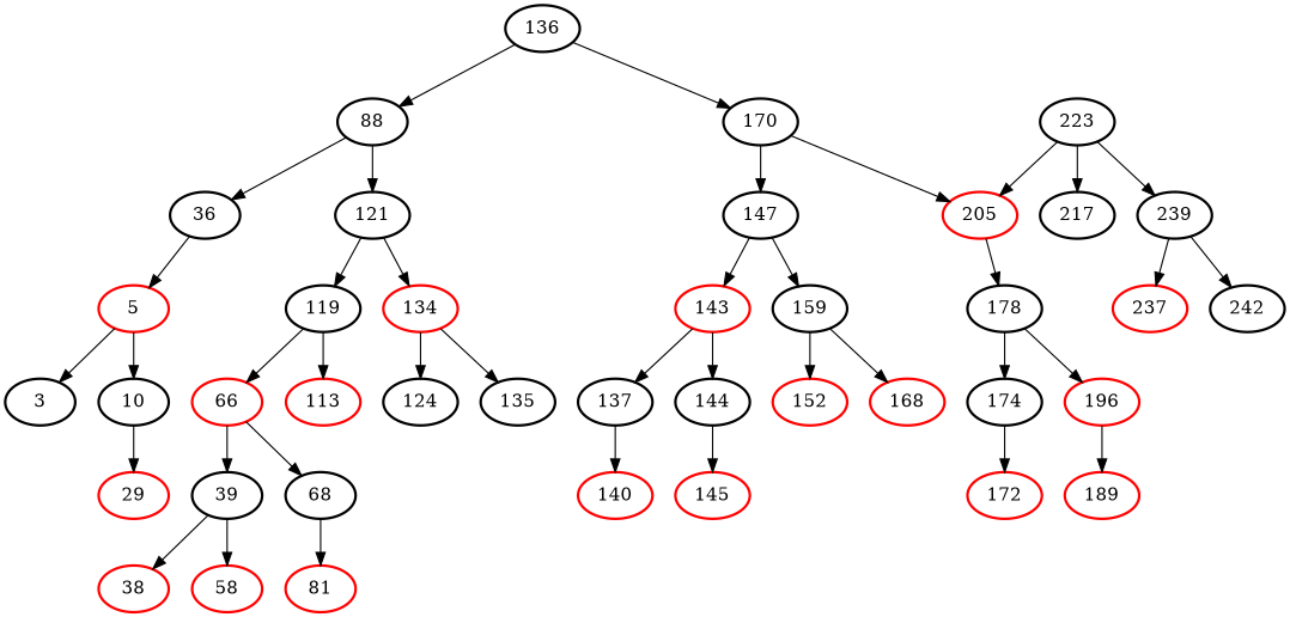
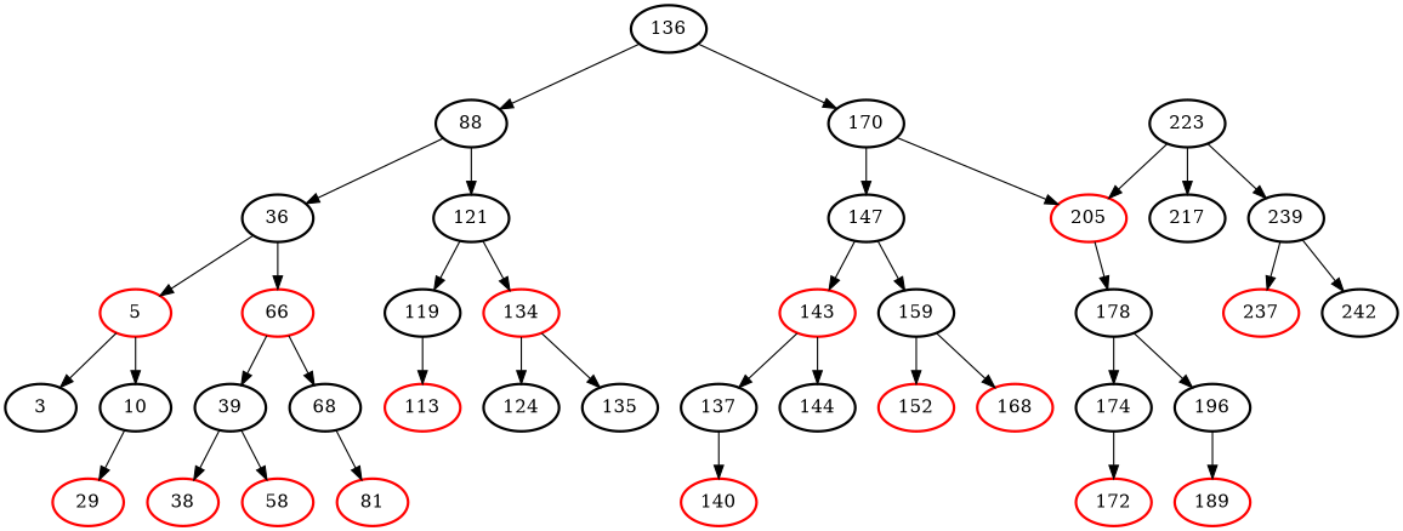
  digraph {
    node [color="#000000" penwidth=2.000000]
    136
    88
    170
    36
    121
    147
    205 [color="#FF0000"]
    5 [color="#FF0000"]
    66 [color="#FF0000"]
    119
    134 [color="#FF0000"]
    143 [color="#FF0000"]
    159
    178
    3
    10
    39
    68
    113 [color="#FF0000"]
    124
    135
    29 [color="#FF0000"]
    38 [color="#FF0000"]
    58 [color="#FF0000"]
    81 [color="#FF0000"]
    137
    144
    n28 [color="#FF0000" label=152]
    168 [color="#FF0000"]
    174
-   196 [color="#FF0000"]
+   196
    223
    217
    239
    140 [color="#FF0000"]
-   145 [color="#FF0000"]
    172 [color="#FF0000"]
    189 [color="#FF0000"]
    237 [color="#FF0000"]
    242
    136 -> 88
    136 -> 170
    88 -> 36
    88 -> 121
    170 -> 147
    170 -> 205
    36 -> 5
-   119 -> 66
+   36 -> 66
    121 -> 119
    121 -> 134
    147 -> 143
    147 -> 159
    205 -> 178
    5 -> 3
    5 -> 10
    66 -> 39
    66 -> 68
    119 -> 113
    134 -> 124
    134 -> 135
    143 -> 137
    143 -> 144
    159 -> n28
    159 -> 168
    178 -> 174
    178 -> 196
    10 -> 29
    39 -> 38
    39 -> 58
    68 -> 81
    137 -> 140
-   144 -> 145
    174 -> 172
    196 -> 189
    223 -> 205
    223 -> 217
    223 -> 239
    239 -> 237
    239 -> 242
  }
